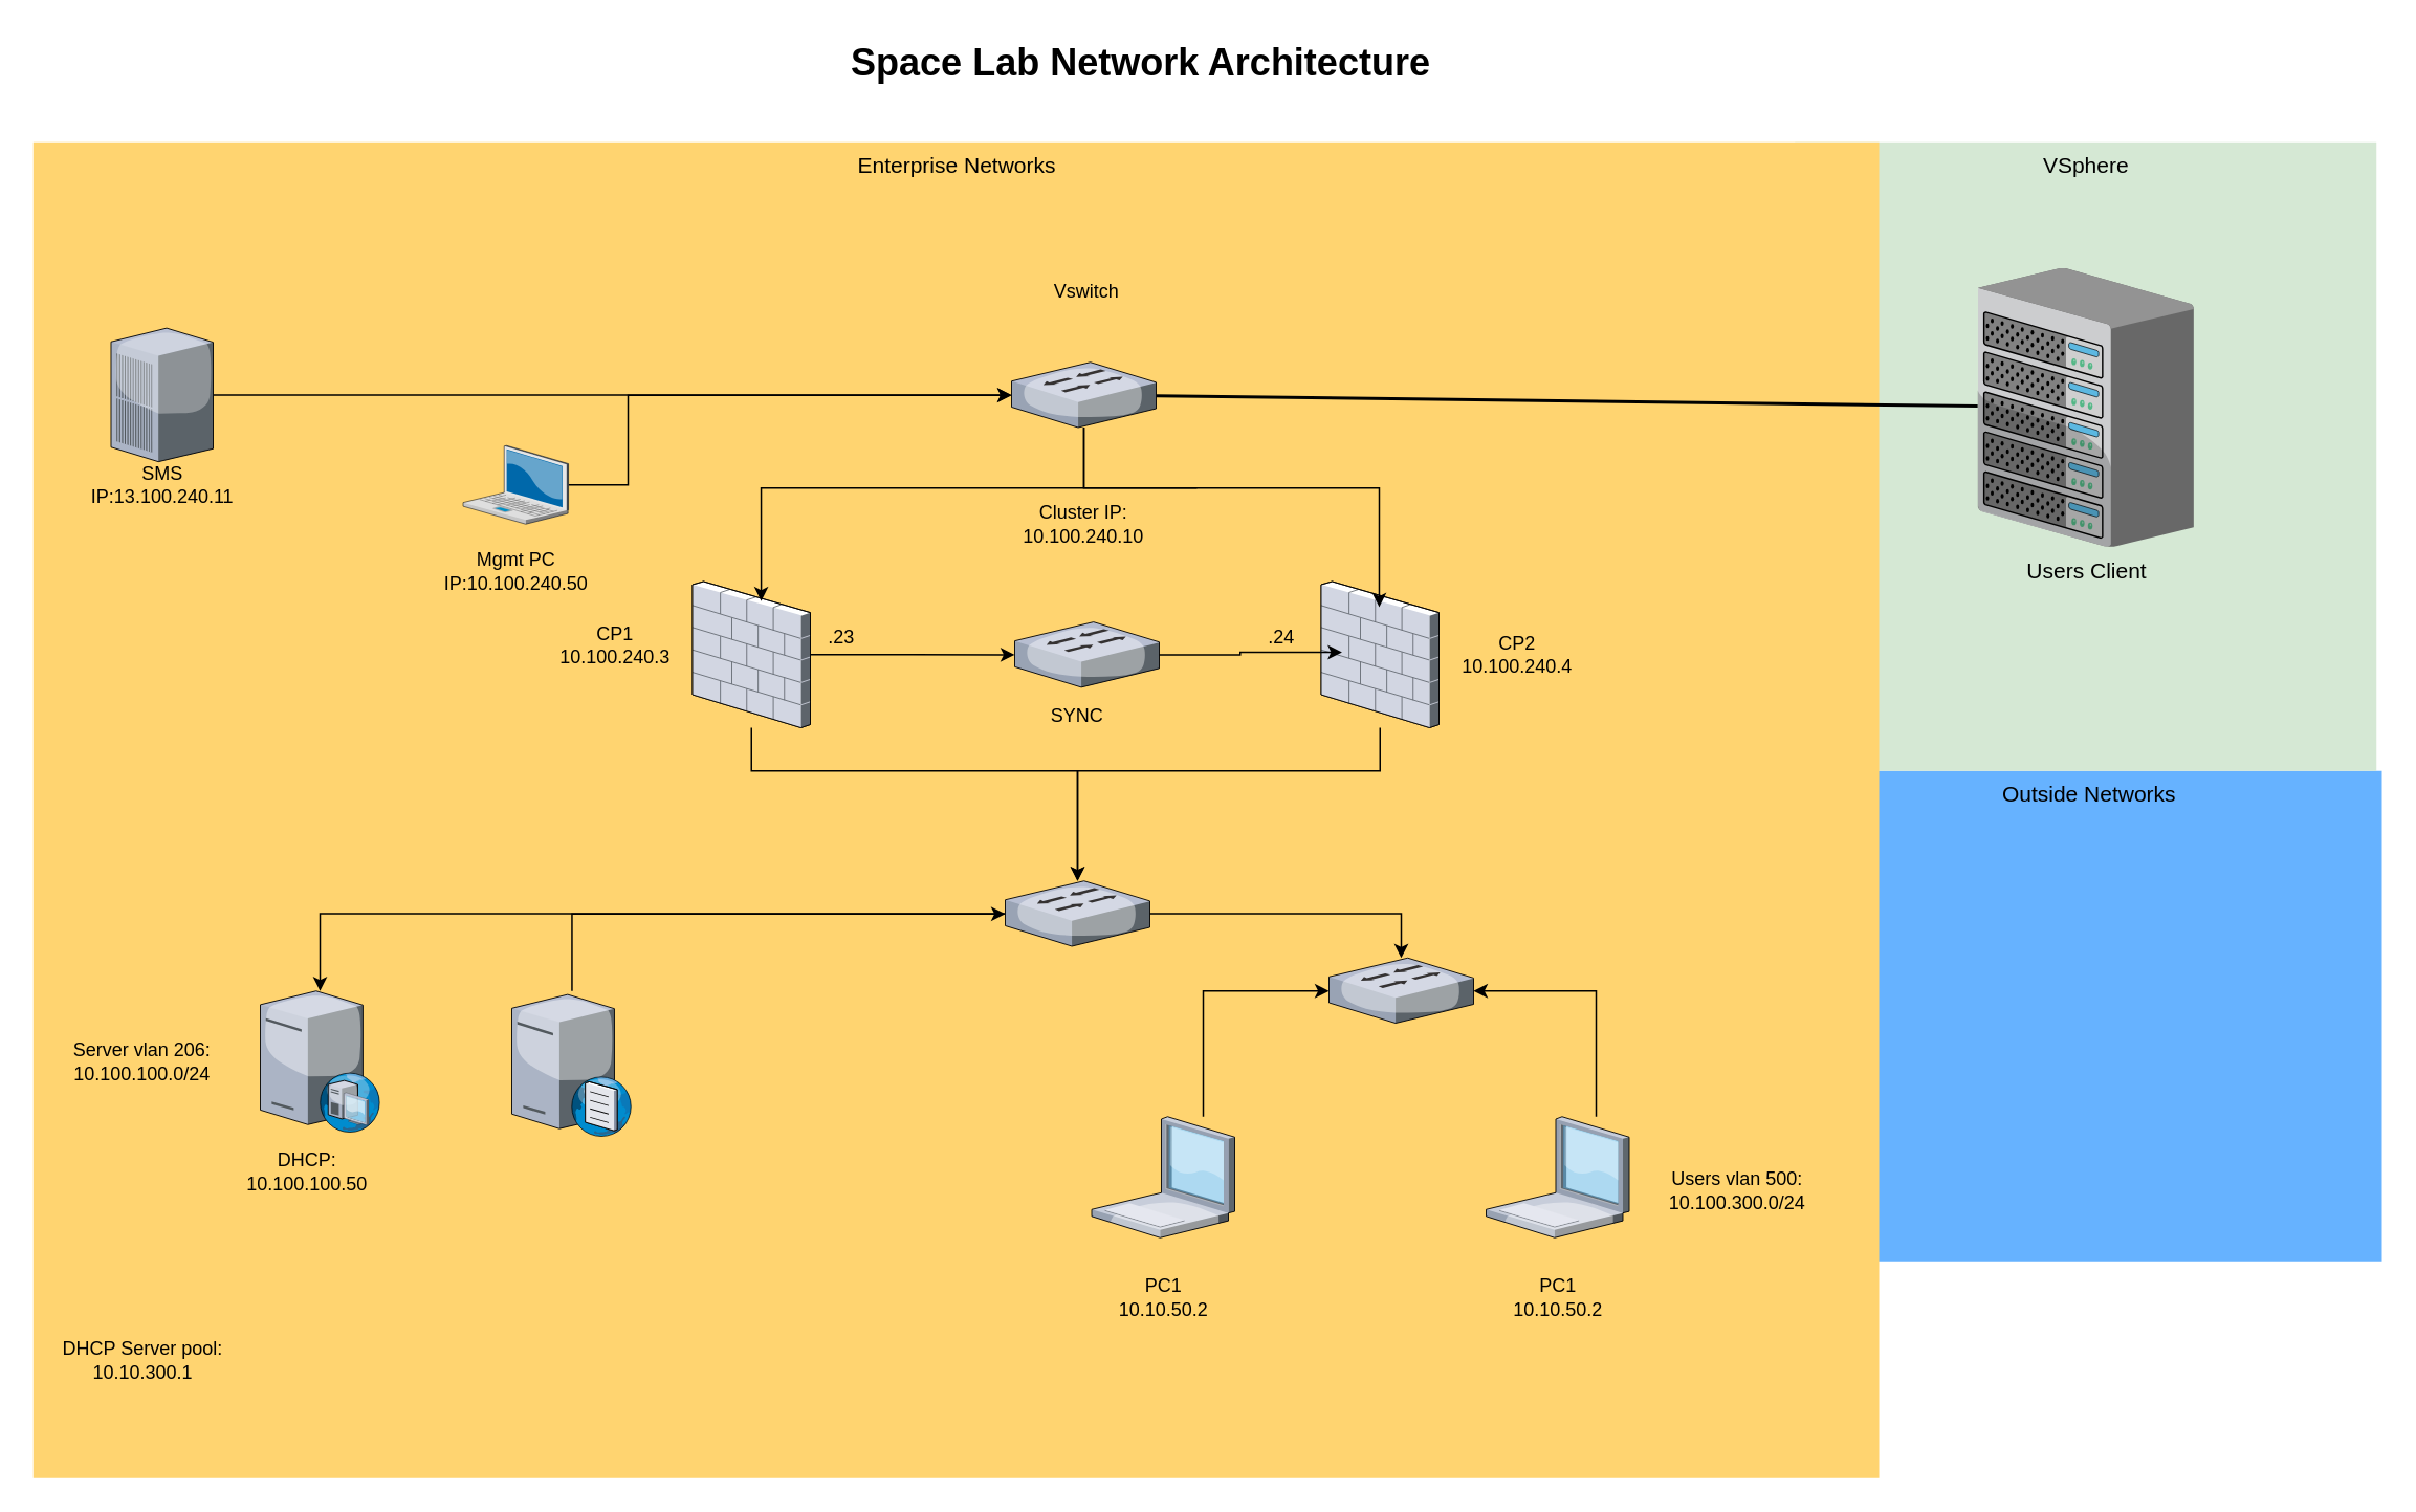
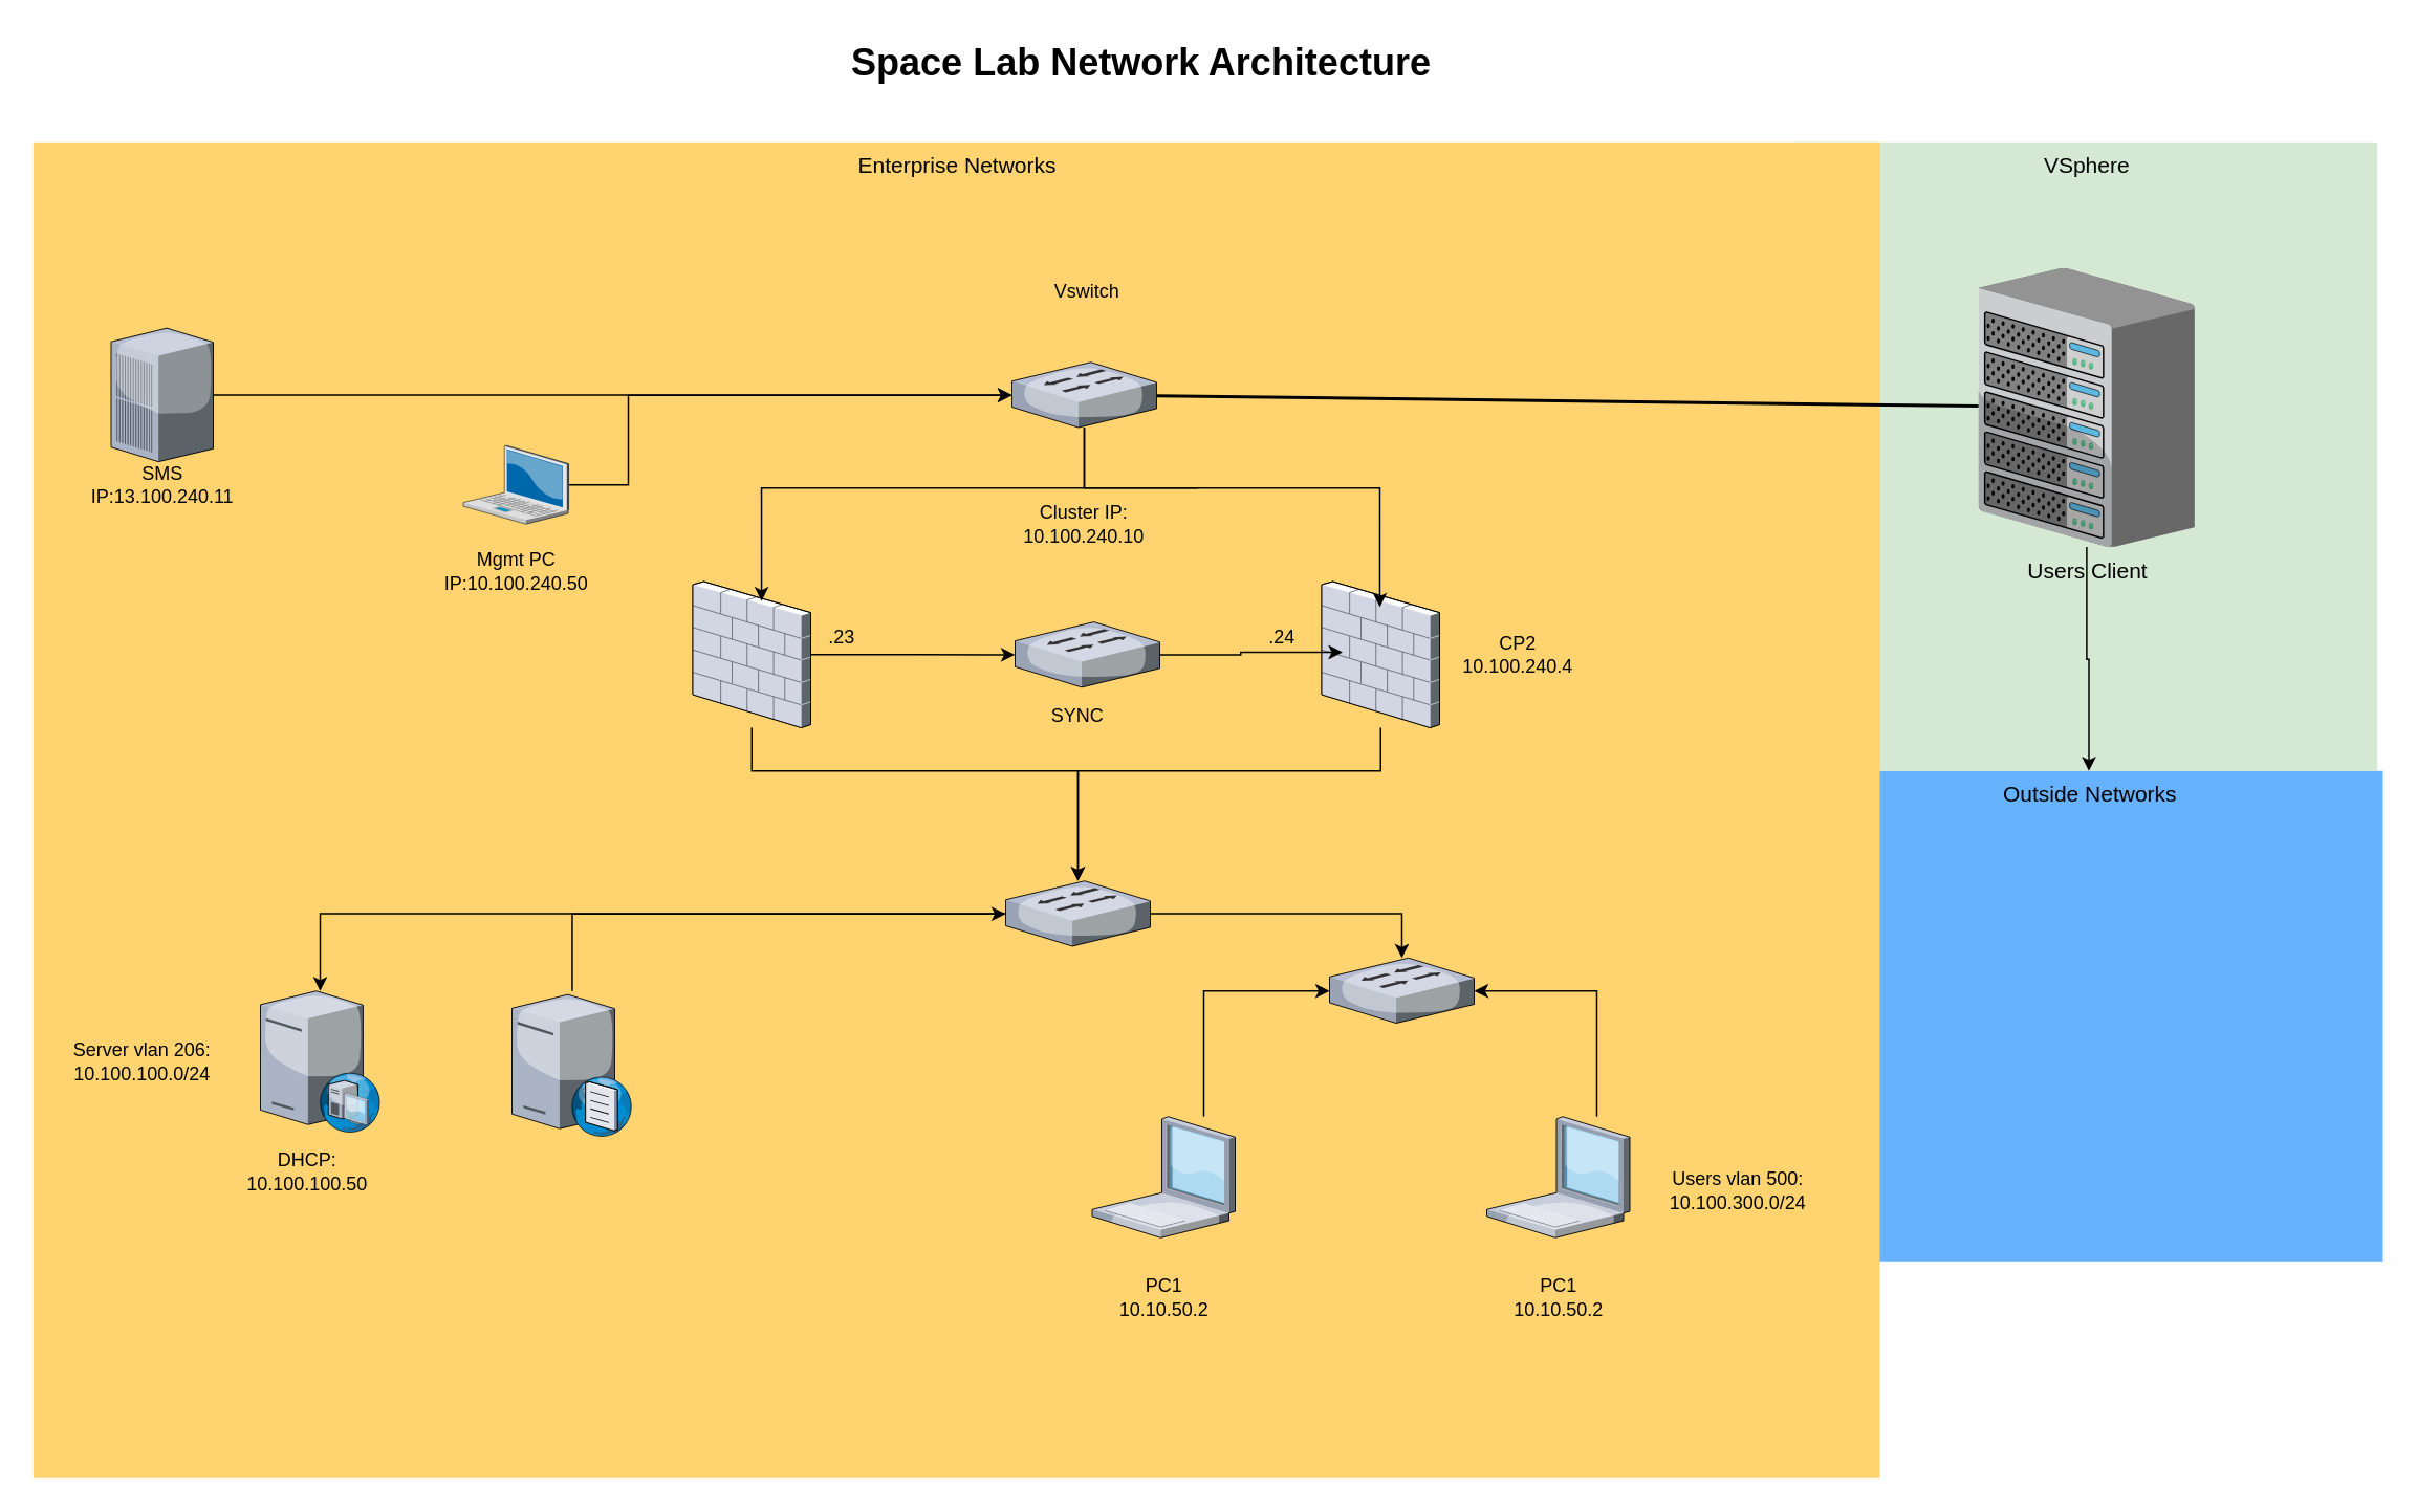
  <mxCell id="0" style=";html=1;" />
  <mxCell id="1" style=";html=1;" parent="0" />
  <mxCell id="2" value="Outside Networks" style="whiteSpace=wrap;html=1;fillColor=#66b2ff;fontSize=14;strokeColor=none;verticalAlign=top;" parent="1" vertex="1"><mxGeometry x="1141.5" y="490" width="373.5" height="312" as="geometry" /></mxCell>
  <mxCell id="3" value="VSphere" style="whiteSpace=wrap;html=1;fillColor=#d5e8d4;fontSize=14;strokeColor=none;verticalAlign=top;" parent="1" vertex="1"><mxGeometry x="1141.5" y="90" width="370" height="400" as="geometry" /></mxCell>
  <mxCell id="4" value="Enterprise Networks" style="whiteSpace=wrap;html=1;fillColor=#FFD470;gradientColor=none;fontSize=14;strokeColor=none;verticalAlign=top;" parent="1" vertex="1"><mxGeometry x="20.5" y="90" width="1174.5" height="850" as="geometry" /></mxCell>
  <mxCell id="5" style="edgeStyle=none;rounded=0;html=1;startSize=10;endSize=10;jettySize=auto;orthogonalLoop=1;fontSize=14;endArrow=none;endFill=0;strokeWidth=2;" parent="1" source="14" target="7" edge="1"><mxGeometry relative="1" as="geometry"><mxPoint x="995" y="360" as="sourcePoint" /></mxGeometry></mxCell>
+ <mxCell id="6" style="edgeStyle=orthogonalEdgeStyle;rounded=0;orthogonalLoop=1;jettySize=auto;html=1;" edge="1" parent="1" source="7" target="2"><mxGeometry relative="1" as="geometry"><Array as="points"><mxPoint x="1326" y="419" /><mxPoint x="1328" y="419" /></Array></mxGeometry></mxCell>
  <mxCell id="7" value="&lt;div&gt;Users Client&lt;/div&gt;&lt;div&gt;&lt;br&gt;&lt;/div&gt;" style="verticalLabelPosition=bottom;aspect=fixed;html=1;verticalAlign=top;strokeColor=none;shape=mxgraph.citrix.chassis;fillColor=#66B2FF;gradientColor=#0066CC;fontSize=14;" parent="1" vertex="1"><mxGeometry x="1257.75" y="170" width="137.5" height="177.5" as="geometry" /></mxCell>
  <mxCell id="8" style="edgeStyle=orthogonalEdgeStyle;rounded=0;orthogonalLoop=1;jettySize=auto;html=1;" edge="1" parent="1" source="9" target="28"><mxGeometry relative="1" as="geometry"><Array as="points"><mxPoint x="877" y="490" /><mxPoint x="685" y="490" /></Array></mxGeometry></mxCell>
  <mxCell id="9" value="" style="verticalLabelPosition=bottom;aspect=fixed;html=1;verticalAlign=top;strokeColor=none;shape=mxgraph.citrix.firewall;fillColor=#66B2FF;gradientColor=#0066CC;fontSize=14;" parent="1" vertex="1"><mxGeometry x="840" y="369.5" width="75" height="93" as="geometry" /></mxCell>
  <mxCell id="10" style="edgeStyle=orthogonalEdgeStyle;rounded=0;orthogonalLoop=1;jettySize=auto;html=1;" edge="1" parent="1" source="12" target="28"><mxGeometry relative="1" as="geometry"><Array as="points"><mxPoint x="565" y="490" /><mxPoint x="761" y="490" /></Array></mxGeometry></mxCell>
  <mxCell id="11" style="edgeStyle=orthogonalEdgeStyle;rounded=0;orthogonalLoop=1;jettySize=auto;html=1;" edge="1" parent="1" source="12" target="30"><mxGeometry relative="1" as="geometry" /></mxCell>
  <mxCell id="12" value="" style="verticalLabelPosition=bottom;aspect=fixed;html=1;verticalAlign=top;strokeColor=none;shape=mxgraph.citrix.firewall;fillColor=#66B2FF;gradientColor=#0066CC;fontSize=14;" parent="1" vertex="1"><mxGeometry x="440" y="369.5" width="75" height="93" as="geometry" /></mxCell>
  <mxCell id="13" value="&lt;div&gt;Space Lab Network Architecture&lt;/div&gt;" style="text;strokeColor=none;fillColor=none;html=1;fontSize=24;fontStyle=1;verticalAlign=middle;align=center;" parent="1" vertex="1"><mxGeometry x="294" y="20" width="861" height="40" as="geometry" /></mxCell>
  <mxCell id="14" value="" style="verticalLabelPosition=bottom;sketch=0;aspect=fixed;html=1;verticalAlign=top;strokeColor=none;align=center;outlineConnect=0;shape=mxgraph.citrix.switch;" vertex="1" parent="1"><mxGeometry x="643" y="230" width="92" height="41.5" as="geometry" /></mxCell>
  <mxCell id="15" style="edgeStyle=orthogonalEdgeStyle;rounded=0;orthogonalLoop=1;jettySize=auto;html=1;" edge="1" parent="1" source="16" target="14"><mxGeometry relative="1" as="geometry" /></mxCell>
  <mxCell id="16" value="" style="verticalLabelPosition=bottom;sketch=0;aspect=fixed;html=1;verticalAlign=top;strokeColor=none;align=center;outlineConnect=0;shape=mxgraph.citrix.pbx_server;" vertex="1" parent="1"><mxGeometry x="70" y="208.25" width="65" height="85" as="geometry" /></mxCell>
  <mxCell id="17" style="edgeStyle=orthogonalEdgeStyle;rounded=0;orthogonalLoop=1;jettySize=auto;html=1;" edge="1" parent="1" source="18" target="14"><mxGeometry relative="1" as="geometry"><Array as="points"><mxPoint x="399" y="251" /></Array></mxGeometry></mxCell>
  <mxCell id="18" value="" style="verticalLabelPosition=bottom;sketch=0;aspect=fixed;html=1;verticalAlign=top;strokeColor=none;align=center;outlineConnect=0;shape=mxgraph.citrix.laptop_2;" vertex="1" parent="1"><mxGeometry x="294" y="283" width="67.05" height="50" as="geometry" /></mxCell>
- <mxCell id="19" value="&lt;div&gt;CP1&lt;/div&gt;10.100.240.3" style="text;html=1;align=center;verticalAlign=middle;whiteSpace=wrap;rounded=0;" vertex="1" parent="1"><mxGeometry x="361.05" y="395.25" width="60" height="30" as="geometry" /></mxCell>
  <mxCell id="20" value="&lt;div&gt;SMS&lt;/div&gt;&lt;div&gt;IP:13.100.240.11&lt;/div&gt;" style="text;html=1;align=center;verticalAlign=middle;whiteSpace=wrap;rounded=0;" vertex="1" parent="1"><mxGeometry x="72.5" y="293.25" width="60" height="30" as="geometry" /></mxCell>
  <mxCell id="21" value="&lt;div&gt;Mgmt PC&lt;/div&gt;&lt;div&gt;IP:10.100.240.50&lt;/div&gt;" style="text;html=1;align=center;verticalAlign=middle;whiteSpace=wrap;rounded=0;" vertex="1" parent="1"><mxGeometry x="297.52" y="347.5" width="60" height="30" as="geometry" /></mxCell>
  <mxCell id="22" value="&lt;div&gt;CP2&lt;/div&gt;10.100.240.4" style="text;html=1;align=center;verticalAlign=middle;whiteSpace=wrap;rounded=0;" vertex="1" parent="1"><mxGeometry x="935" y="401" width="60" height="30" as="geometry" /></mxCell>
  <mxCell id="23" style="edgeStyle=orthogonalEdgeStyle;rounded=0;orthogonalLoop=1;jettySize=auto;html=1;entryX=0.583;entryY=0.134;entryDx=0;entryDy=0;entryPerimeter=0;" edge="1" parent="1" source="14" target="12"><mxGeometry relative="1" as="geometry"><Array as="points"><mxPoint x="761" y="310" /><mxPoint x="564" y="310" /></Array></mxGeometry></mxCell>
  <mxCell id="24" style="edgeStyle=orthogonalEdgeStyle;rounded=0;orthogonalLoop=1;jettySize=auto;html=1;entryX=0.493;entryY=0.175;entryDx=0;entryDy=0;entryPerimeter=0;" edge="1" parent="1" source="14" target="9"><mxGeometry relative="1" as="geometry"><Array as="points"><mxPoint x="761" y="310" /><mxPoint x="942" y="310" /></Array></mxGeometry></mxCell>
  <mxCell id="25" value="SYNC" style="text;html=1;align=center;verticalAlign=middle;whiteSpace=wrap;rounded=0;" vertex="1" parent="1"><mxGeometry x="655" y="440" width="60" height="30" as="geometry" /></mxCell>
  <mxCell id="26" style="edgeStyle=orthogonalEdgeStyle;rounded=0;orthogonalLoop=1;jettySize=auto;html=1;" edge="1" parent="1" source="28" target="34"><mxGeometry relative="1" as="geometry" /></mxCell>
  <mxCell id="27" style="edgeStyle=orthogonalEdgeStyle;rounded=0;orthogonalLoop=1;jettySize=auto;html=1;" edge="1" parent="1" source="28" target="35"><mxGeometry relative="1" as="geometry" /></mxCell>
  <mxCell id="28" value="" style="verticalLabelPosition=bottom;sketch=0;aspect=fixed;html=1;verticalAlign=top;strokeColor=none;align=center;outlineConnect=0;shape=mxgraph.citrix.switch;" vertex="1" parent="1"><mxGeometry x="639" y="560" width="92" height="41.5" as="geometry" /></mxCell>
  <mxCell id="29" value=".23" style="text;html=1;align=center;verticalAlign=middle;whiteSpace=wrap;rounded=0;" vertex="1" parent="1"><mxGeometry x="505" y="390" width="60" height="30" as="geometry" /></mxCell>
  <mxCell id="30" value="" style="verticalLabelPosition=bottom;sketch=0;aspect=fixed;html=1;verticalAlign=top;strokeColor=none;align=center;outlineConnect=0;shape=mxgraph.citrix.switch;" vertex="1" parent="1"><mxGeometry x="645" y="395.25" width="92" height="41.5" as="geometry" /></mxCell>
  <mxCell id="31" style="edgeStyle=orthogonalEdgeStyle;rounded=0;orthogonalLoop=1;jettySize=auto;html=1;entryX=0.177;entryY=0.484;entryDx=0;entryDy=0;entryPerimeter=0;" edge="1" parent="1" source="30" target="9"><mxGeometry relative="1" as="geometry" /></mxCell>
  <mxCell id="32" value=".24" style="text;html=1;align=center;verticalAlign=middle;whiteSpace=wrap;rounded=0;" vertex="1" parent="1"><mxGeometry x="785" y="390" width="60" height="30" as="geometry" /></mxCell>
  <mxCell id="33" value="Vswitch" style="text;html=1;align=center;verticalAlign=middle;whiteSpace=wrap;rounded=0;" vertex="1" parent="1"><mxGeometry x="661" y="170" width="60" height="30" as="geometry" /></mxCell>
  <mxCell id="34" value="" style="verticalLabelPosition=bottom;sketch=0;aspect=fixed;html=1;verticalAlign=top;strokeColor=none;align=center;outlineConnect=0;shape=mxgraph.citrix.switch;" vertex="1" parent="1"><mxGeometry x="845" y="609" width="92" height="41.5" as="geometry" /></mxCell>
  <mxCell id="35" value="" style="verticalLabelPosition=bottom;sketch=0;aspect=fixed;html=1;verticalAlign=top;strokeColor=none;align=center;outlineConnect=0;shape=mxgraph.citrix.dhcp_server;" vertex="1" parent="1"><mxGeometry x="165" y="630" width="76" height="90" as="geometry" /></mxCell>
  <mxCell id="36" value="DHCP:&lt;br&gt;10.100.100.50" style="text;html=1;align=center;verticalAlign=middle;whiteSpace=wrap;rounded=0;" vertex="1" parent="1"><mxGeometry x="165" y="730" width="60" height="30" as="geometry" /></mxCell>
  <mxCell id="37" style="edgeStyle=orthogonalEdgeStyle;rounded=0;orthogonalLoop=1;jettySize=auto;html=1;" edge="1" parent="1" source="38" target="34"><mxGeometry relative="1" as="geometry"><Array as="points"><mxPoint x="765" y="630" /></Array></mxGeometry></mxCell>
  <mxCell id="38" value="" style="verticalLabelPosition=bottom;sketch=0;aspect=fixed;html=1;verticalAlign=top;strokeColor=none;align=center;outlineConnect=0;shape=mxgraph.citrix.laptop_1;" vertex="1" parent="1"><mxGeometry x="694" y="710" width="91" height="77" as="geometry" /></mxCell>
  <mxCell id="39" style="edgeStyle=orthogonalEdgeStyle;rounded=0;orthogonalLoop=1;jettySize=auto;html=1;" edge="1" parent="1" source="40" target="34"><mxGeometry relative="1" as="geometry"><Array as="points"><mxPoint x="1015" y="630" /></Array></mxGeometry></mxCell>
  <mxCell id="40" value="" style="verticalLabelPosition=bottom;sketch=0;aspect=fixed;html=1;verticalAlign=top;strokeColor=none;align=center;outlineConnect=0;shape=mxgraph.citrix.laptop_1;" vertex="1" parent="1"><mxGeometry x="945" y="710" width="91" height="77" as="geometry" /></mxCell>
  <mxCell id="41" style="edgeStyle=orthogonalEdgeStyle;rounded=0;orthogonalLoop=1;jettySize=auto;html=1;" edge="1" parent="1" source="42" target="28"><mxGeometry relative="1" as="geometry"><Array as="points"><mxPoint x="363" y="581" /></Array></mxGeometry></mxCell>
  <mxCell id="42" value="" style="verticalLabelPosition=bottom;sketch=0;aspect=fixed;html=1;verticalAlign=top;strokeColor=none;align=center;outlineConnect=0;shape=mxgraph.citrix.dns_server;" vertex="1" parent="1"><mxGeometry x="325" y="630" width="76.5" height="92.5" as="geometry" /></mxCell>
  <mxCell id="43" value="Server vlan 206: 10.100.100.0/24" style="text;html=1;align=center;verticalAlign=middle;whiteSpace=wrap;rounded=0;" vertex="1" parent="1"><mxGeometry x="45" y="640" width="90" height="70" as="geometry" /></mxCell>
  <mxCell id="44" value="Users vlan 500: 10.100.300.0/24" style="text;html=1;align=center;verticalAlign=middle;whiteSpace=wrap;rounded=0;" vertex="1" parent="1"><mxGeometry x="1075" y="727" width="60" height="60" as="geometry" /></mxCell>
  <mxCell id="45" value="Cluster IP: 10.100.240.10" style="text;html=1;align=center;verticalAlign=middle;whiteSpace=wrap;rounded=0;" vertex="1" parent="1"><mxGeometry x="659" y="317.5" width="60" height="30" as="geometry" /></mxCell>
  <mxCell id="46" value="&lt;div&gt;PC1&lt;/div&gt;&lt;div&gt;10.10.50.2&lt;/div&gt;" style="text;html=1;align=center;verticalAlign=middle;whiteSpace=wrap;rounded=0;" vertex="1" parent="1"><mxGeometry x="709.5" y="810" width="60" height="30" as="geometry" /></mxCell>
- <mxCell id="47" value="DHCP Server pool: 10.10.300.1" style="text;html=1;align=center;verticalAlign=middle;whiteSpace=wrap;rounded=0;" vertex="1" parent="1"><mxGeometry x="22.5" y="850" width="135" height="30" as="geometry" /></mxCell>
  <mxCell id="48" value="&lt;div&gt;PC1&lt;/div&gt;&lt;div&gt;10.10.50.2&lt;/div&gt;" style="text;html=1;align=center;verticalAlign=middle;whiteSpace=wrap;rounded=0;" vertex="1" parent="1"><mxGeometry x="960.5" y="810" width="60" height="30" as="geometry" /></mxCell>
